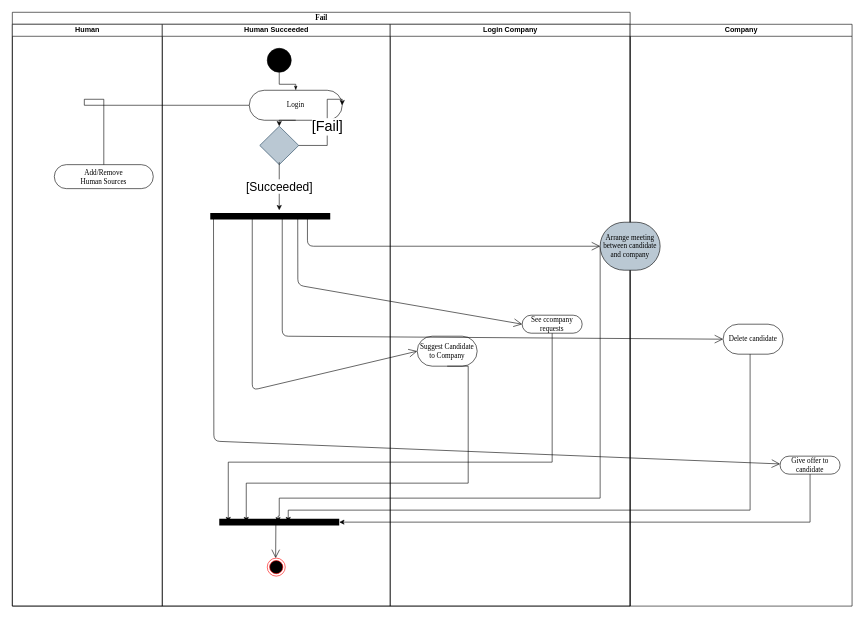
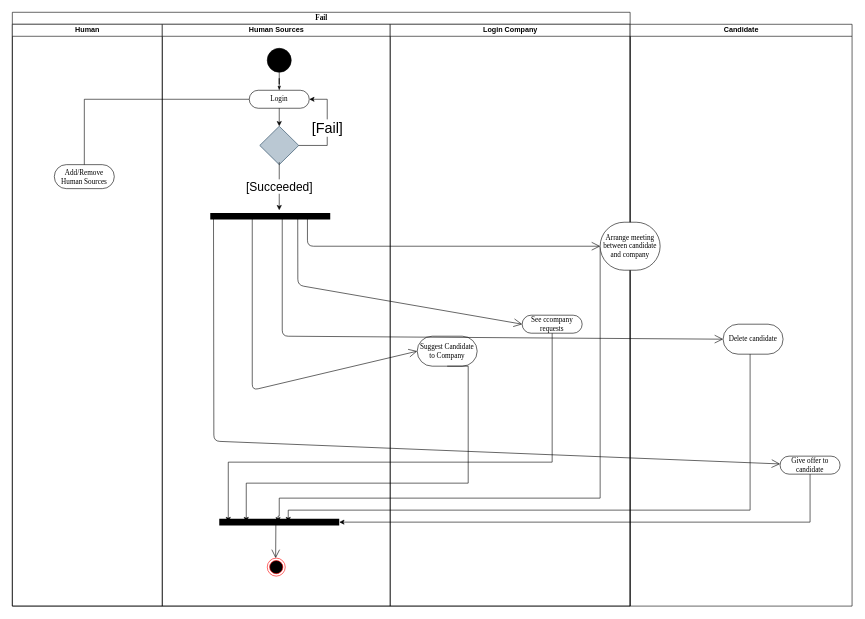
  <mxCell id="0" />
  <mxCell id="1" parent="0" />
  <mxCell id="2" value="Fail" style="swimlane;html=1;childLayout=stackLayout;startSize=20;rounded=0;shadow=0;comic=0;labelBackgroundColor=none;strokeWidth=1;fontFamily=Verdana;fontSize=12;align=center;" parent="1" vertex="1"><mxGeometry x="20" y="20" width="1030" height="990" as="geometry" /></mxCell>
  <mxCell id="3" value="Human" style="swimlane;html=1;startSize=20;" parent="2" vertex="1"><mxGeometry y="20" width="250" height="970" as="geometry" /></mxCell>
- <mxCell id="4" value="Add/Remove&lt;br&gt;Human Sources" style="rounded=1;whiteSpace=wrap;html=1;shadow=0;comic=0;labelBackgroundColor=none;strokeWidth=1;fontFamily=Verdana;fontSize=12;align=center;arcSize=50;" parent="3" vertex="1"><mxGeometry x="70" y="234" width="165" height="40" as="geometry" /></mxCell>
+ <mxCell id="4" value="Add/Remove&lt;br&gt;Human Sources" style="rounded=1;whiteSpace=wrap;html=1;shadow=0;comic=0;labelBackgroundColor=none;strokeWidth=1;fontFamily=Verdana;fontSize=12;align=center;arcSize=50;" parent="3" vertex="1"><mxGeometry x="70" y="234" width="100" height="40" as="geometry" /></mxCell>
  <mxCell id="5" style="edgeStyle=orthogonalEdgeStyle;rounded=0;orthogonalLoop=1;jettySize=auto;html=1;exitX=0.5;exitY=0;exitDx=0;exitDy=0;entryX=0;entryY=0.5;entryDx=0;entryDy=0;endArrow=none;" parent="2" source="4" target="8" edge="1"><mxGeometry relative="1" as="geometry"><mxPoint x="420" y="80" as="targetPoint" /><Array as="points"><mxPoint x="120" y="145" /></Array></mxGeometry></mxCell>
- <mxCell id="6" value="Human Succeeded" style="swimlane;html=1;startSize=20;" parent="2" vertex="1"><mxGeometry x="250" y="20" width="380" height="970" as="geometry" /></mxCell>
+ <mxCell id="6" value="Human Sources" style="swimlane;html=1;startSize=20;" parent="2" vertex="1"><mxGeometry x="250" y="20" width="380" height="970" as="geometry" /></mxCell>
  <mxCell id="7" value="" style="ellipse;whiteSpace=wrap;html=1;rounded=0;shadow=0;comic=0;labelBackgroundColor=none;strokeWidth=1;fillColor=#000000;fontFamily=Verdana;fontSize=12;align=center;" parent="6" vertex="1"><mxGeometry x="175" y="40" width="40" height="40" as="geometry" /></mxCell>
- <mxCell id="8" value="Login" style="rounded=1;whiteSpace=wrap;html=1;shadow=0;comic=0;labelBackgroundColor=none;strokeWidth=1;fontFamily=Verdana;fontSize=12;align=center;arcSize=50;" parent="6" vertex="1"><mxGeometry x="145" y="110" width="155" height="50" as="geometry" /></mxCell>
+ <mxCell id="8" value="Login" style="rounded=1;whiteSpace=wrap;html=1;shadow=0;comic=0;labelBackgroundColor=none;strokeWidth=1;fontFamily=Verdana;fontSize=12;align=center;arcSize=50;" parent="6" vertex="1"><mxGeometry x="145" y="110" width="100" height="30" as="geometry" /></mxCell>
  <mxCell id="9" style="edgeStyle=orthogonalEdgeStyle;rounded=0;html=1;labelBackgroundColor=none;startArrow=none;startFill=0;startSize=5;endArrow=classicThin;endFill=1;endSize=5;jettySize=auto;orthogonalLoop=1;strokeWidth=1;fontFamily=Verdana;fontSize=12" parent="6" source="7" target="8" edge="1"><mxGeometry relative="1" as="geometry" /></mxCell>
  <mxCell id="10" value="" style="rhombus;whiteSpace=wrap;html=1;color=black;fillColor=#bac8d3;strokeColor=#23445d;" parent="6" vertex="1"><mxGeometry x="162.5" y="170" width="65" height="64" as="geometry" /></mxCell>
  <mxCell id="11" value="&lt;span style=&quot;font-size: 24px&quot;&gt;[Fail]&lt;/span&gt;" style="edgeStyle=orthogonalEdgeStyle;rounded=0;orthogonalLoop=1;jettySize=auto;html=1;exitX=1;exitY=0.5;exitDx=0;exitDy=0;entryX=1;entryY=0.5;entryDx=0;entryDy=0;" parent="6" source="10" target="8" edge="1"><mxGeometry x="-0.008" relative="1" as="geometry"><mxPoint x="235" y="90" as="targetPoint" /><Array as="points"><mxPoint x="275" y="202" /><mxPoint x="275" y="125" /></Array><mxPoint as="offset" /></mxGeometry></mxCell>
  <mxCell id="12" value="" style="line;strokeWidth=11;fillColor=none;align=left;verticalAlign=middle;spacingTop=-1;spacingLeft=3;spacingRight=3;rotatable=0;labelPosition=right;points=[];portConstraint=eastwest;fontStyle=1" parent="6" vertex="1"><mxGeometry x="80" y="310" width="200" height="20" as="geometry" /></mxCell>
  <mxCell id="13" style="edgeStyle=orthogonalEdgeStyle;rounded=0;orthogonalLoop=1;jettySize=auto;html=1;exitX=0.5;exitY=1;exitDx=0;exitDy=0;" parent="6" source="8" edge="1"><mxGeometry relative="1" as="geometry"><mxPoint x="195" y="170" as="targetPoint" /></mxGeometry></mxCell>
  <mxCell id="14" value="&lt;font style=&quot;font-size: 20px&quot;&gt;[Succeeded]&lt;/font&gt;" style="edgeStyle=orthogonalEdgeStyle;rounded=0;orthogonalLoop=1;jettySize=auto;html=1;" parent="6" edge="1"><mxGeometry relative="1" as="geometry"><mxPoint x="195" y="310" as="targetPoint" /><mxPoint x="195" y="230" as="sourcePoint" /><Array as="points"><mxPoint x="195" y="300" /></Array></mxGeometry></mxCell>
  <mxCell id="15" value="" style="line;strokeWidth=11;fillColor=none;align=left;verticalAlign=middle;spacingTop=-1;spacingLeft=3;spacingRight=3;rotatable=0;labelPosition=right;points=[];portConstraint=eastwest;fontStyle=1" parent="6" vertex="1"><mxGeometry x="95" y="820" width="200" height="20" as="geometry" /></mxCell>
  <mxCell id="16" value="" style="ellipse;html=1;shape=endState;fillColor=#000000;strokeColor=#ff0000;" parent="6" vertex="1"><mxGeometry x="175" y="890" width="30" height="30" as="geometry" /></mxCell>
  <mxCell id="17" value="" style="endArrow=open;endFill=1;endSize=12;html=1;exitX=0.501;exitY=0.843;exitDx=0;exitDy=0;exitPerimeter=0;" parent="6" edge="1"><mxGeometry width="160" relative="1" as="geometry"><mxPoint x="189.4" y="830" as="sourcePoint" /><mxPoint x="189" y="890" as="targetPoint" /></mxGeometry></mxCell>
  <mxCell id="18" value="Login Company" style="swimlane;html=1;startSize=20;" parent="2" vertex="1"><mxGeometry x="630" y="20" width="400" height="970" as="geometry" /></mxCell>
  <mxCell id="19" value="&lt;span style=&quot;font-size: 24px&quot;&gt;[Fail]&lt;/span&gt;" style="edgeStyle=orthogonalEdgeStyle;rounded=0;orthogonalLoop=1;jettySize=auto;html=1;exitX=1;exitY=0.5;exitDx=0;exitDy=0;entryX=1;entryY=0.5;entryDx=0;entryDy=0;" parent="18" edge="1"><mxGeometry x="-0.008" relative="1" as="geometry"><mxPoint x="157.5" y="515" as="targetPoint" /><Array as="points"><mxPoint x="187.5" y="592" /><mxPoint x="187.5" y="515" /></Array><mxPoint as="offset" /></mxGeometry></mxCell>
  <mxCell id="20" value="See ccompany requests" style="rounded=1;whiteSpace=wrap;html=1;shadow=0;comic=0;labelBackgroundColor=none;strokeWidth=1;fontFamily=Verdana;fontSize=12;align=center;arcSize=50;" parent="18" vertex="1"><mxGeometry x="220" y="485" width="100" height="30" as="geometry" /></mxCell>
  <mxCell id="21" value="Suggest Candidate to Company" style="rounded=1;whiteSpace=wrap;html=1;shadow=0;comic=0;labelBackgroundColor=none;strokeWidth=1;fontFamily=Verdana;fontSize=12;align=center;arcSize=50;" parent="18" vertex="1"><mxGeometry x="45" y="520" width="100" height="50" as="geometry" /></mxCell>
  <mxCell id="22" value="" style="endArrow=open;endFill=1;endSize=12;html=1;entryX=0;entryY=0.5;entryDx=0;entryDy=0;entryPerimeter=0;exitX=0.729;exitY=0.514;exitDx=0;exitDy=0;exitPerimeter=0;" parent="2" source="12" target="20" edge="1"><mxGeometry width="160" relative="1" as="geometry"><mxPoint x="476" y="350" as="sourcePoint" /><mxPoint x="430" y="430.83" as="targetPoint" /><Array as="points"><mxPoint x="476" y="455" /></Array></mxGeometry></mxCell>
- <mxCell id="23" value="Company" style="swimlane;html=1;startSize=20;" parent="1" vertex="1"><mxGeometry x="1050" y="40" width="370" height="970" as="geometry" /></mxCell>
+ <mxCell id="23" value="Candidate" style="swimlane;html=1;startSize=20;" parent="1" vertex="1"><mxGeometry x="1050" y="40" width="370" height="970" as="geometry" /></mxCell>
  <mxCell id="24" value="&lt;span style=&quot;font-size: 24px&quot;&gt;[Fail]&lt;/span&gt;" style="edgeStyle=orthogonalEdgeStyle;rounded=0;orthogonalLoop=1;jettySize=auto;html=1;exitX=1;exitY=0.5;exitDx=0;exitDy=0;entryX=1;entryY=0.5;entryDx=0;entryDy=0;" parent="23" edge="1"><mxGeometry x="-0.008" relative="1" as="geometry"><mxPoint x="157.5" y="515" as="targetPoint" /><Array as="points"><mxPoint x="187.5" y="592" /><mxPoint x="187.5" y="515" /></Array><mxPoint as="offset" /></mxGeometry></mxCell>
  <mxCell id="25" value="Delete candidate" style="rounded=1;whiteSpace=wrap;html=1;shadow=0;comic=0;labelBackgroundColor=none;strokeWidth=1;fontFamily=Verdana;fontSize=12;align=center;arcSize=50;" parent="23" vertex="1"><mxGeometry x="155" y="500" width="100" height="50" as="geometry" /></mxCell>
  <mxCell id="26" value="Give offer to candidate" style="rounded=1;whiteSpace=wrap;html=1;shadow=0;comic=0;labelBackgroundColor=none;strokeWidth=1;fontFamily=Verdana;fontSize=12;align=center;arcSize=50;" parent="23" vertex="1"><mxGeometry x="250" y="720" width="100" height="30" as="geometry" /></mxCell>
  <mxCell id="27" value="" style="endArrow=open;endFill=1;endSize=12;html=1;exitX=0.618;exitY=0.7;exitDx=0;exitDy=0;exitPerimeter=0;entryX=0;entryY=0.5;entryDx=0;entryDy=0;" parent="1" target="25" edge="1"><mxGeometry width="160" relative="1" as="geometry"><mxPoint x="469.98" y="364" as="sourcePoint" /><mxPoint x="482" y="610" as="targetPoint" /><Array as="points"><mxPoint x="470" y="560" /></Array></mxGeometry></mxCell>
  <mxCell id="28" value="" style="endArrow=open;endFill=1;endSize=12;html=1;exitX=0.909;exitY=0.5;exitDx=0;exitDy=0;exitPerimeter=0;entryX=0;entryY=0.5;entryDx=0;entryDy=0;" parent="1" target="30" edge="1"><mxGeometry width="160" relative="1" as="geometry"><mxPoint x="512" y="360" as="sourcePoint" /><mxPoint x="572.01" y="410" as="targetPoint" /><Array as="points"><mxPoint x="512" y="410" /></Array></mxGeometry></mxCell>
  <mxCell id="29" style="edgeStyle=orthogonalEdgeStyle;rounded=0;orthogonalLoop=1;jettySize=auto;html=1;exitX=0;exitY=0.5;exitDx=0;exitDy=0;entryX=0.49;entryY=0.514;entryDx=0;entryDy=0;entryPerimeter=0;" parent="1" source="30" target="15" edge="1"><mxGeometry relative="1" as="geometry"><mxPoint x="450" y="830" as="targetPoint" /><Array as="points"><mxPoint x="1000" y="830" /><mxPoint x="465" y="830" /><mxPoint x="465" y="860" /><mxPoint x="463" y="860" /></Array></mxGeometry></mxCell>
- <mxCell id="30" value="Arrange meeting between candidate and company" style="rounded=1;whiteSpace=wrap;html=1;shadow=0;comic=0;labelBackgroundColor=none;strokeWidth=1;fontFamily=Verdana;fontSize=12;align=center;arcSize=50;fillColor=#bac8d3;" parent="1" vertex="1"><mxGeometry x="1000" y="370" width="100" height="80" as="geometry" /></mxCell>
+ <mxCell id="30" value="Arrange meeting between candidate and company" style="rounded=1;whiteSpace=wrap;html=1;shadow=0;comic=0;labelBackgroundColor=none;strokeWidth=1;fontFamily=Verdana;fontSize=12;align=center;arcSize=50;" parent="1" vertex="1"><mxGeometry x="1000" y="370" width="100" height="80" as="geometry" /></mxCell>
  <mxCell id="31" value="" style="endArrow=open;endFill=1;endSize=12;html=1;exitX=0.027;exitY=0.371;exitDx=0;exitDy=0;exitPerimeter=0;" parent="1" source="12" target="26" edge="1"><mxGeometry width="160" relative="1" as="geometry"><mxPoint x="430.71" y="361.72" as="sourcePoint" /><mxPoint x="412" y="660" as="targetPoint" /><Array as="points"><mxPoint x="356" y="735" /></Array></mxGeometry></mxCell>
  <mxCell id="32" value="" style="endArrow=open;endFill=1;endSize=12;html=1;entryX=0;entryY=0.5;entryDx=0;entryDy=0;" parent="1" target="21" edge="1"><mxGeometry width="160" relative="1" as="geometry"><mxPoint x="420" y="362" as="sourcePoint" /><mxPoint x="860" y="660" as="targetPoint" /><Array as="points"><mxPoint x="420" y="650" /></Array></mxGeometry></mxCell>
  <mxCell id="33" style="edgeStyle=orthogonalEdgeStyle;rounded=0;orthogonalLoop=1;jettySize=auto;html=1;exitX=0.5;exitY=1;exitDx=0;exitDy=0;" parent="1" source="20" edge="1"><mxGeometry relative="1" as="geometry"><mxPoint x="380" y="870" as="targetPoint" /><Array as="points"><mxPoint x="920" y="770" /><mxPoint x="380" y="770" /></Array></mxGeometry></mxCell>
  <mxCell id="34" style="edgeStyle=orthogonalEdgeStyle;rounded=0;orthogonalLoop=1;jettySize=auto;html=1;exitX=0.5;exitY=1;exitDx=0;exitDy=0;" parent="1" source="21" edge="1"><mxGeometry relative="1" as="geometry"><mxPoint x="410" y="870" as="targetPoint" /><Array as="points"><mxPoint x="780" y="805" /><mxPoint x="410" y="805" /></Array></mxGeometry></mxCell>
  <mxCell id="35" style="edgeStyle=orthogonalEdgeStyle;rounded=0;orthogonalLoop=1;jettySize=auto;html=1;" parent="1" source="25" edge="1"><mxGeometry relative="1" as="geometry"><mxPoint x="480" y="870" as="targetPoint" /><Array as="points"><mxPoint x="1250" y="850" /><mxPoint x="480" y="850" /></Array></mxGeometry></mxCell>
  <mxCell id="36" style="edgeStyle=orthogonalEdgeStyle;rounded=0;orthogonalLoop=1;jettySize=auto;html=1;exitX=0.5;exitY=1;exitDx=0;exitDy=0;" parent="1" source="26" target="15" edge="1"><mxGeometry relative="1" as="geometry"><mxPoint x="750" y="860" as="targetPoint" /></mxGeometry></mxCell>
